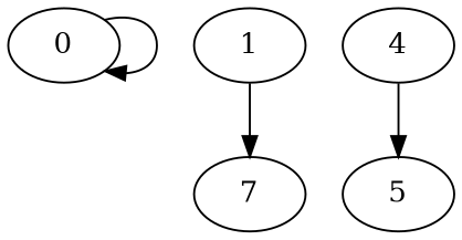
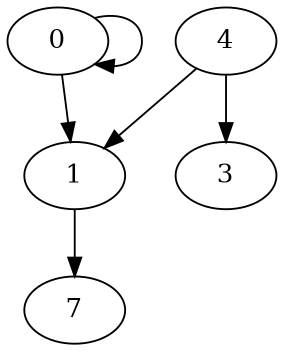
  digraph {
    node [props="{p}"]
    0 [props="{a,c}"]
    1
    n3 [label=7 props="{z}"]
    4
-   5 [props="{z}"]
+   5 [props="{z}" label=3]
    0 -> 0
+   0 -> 1
    1 -> n3
+   4 -> 1
    4 -> 5
  }
